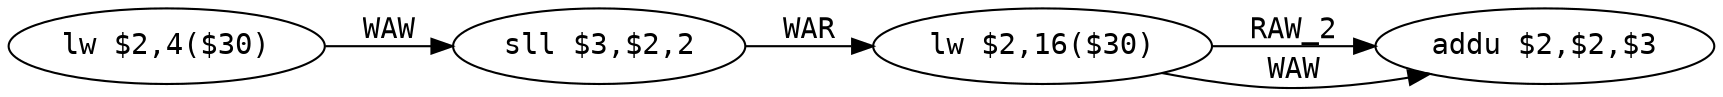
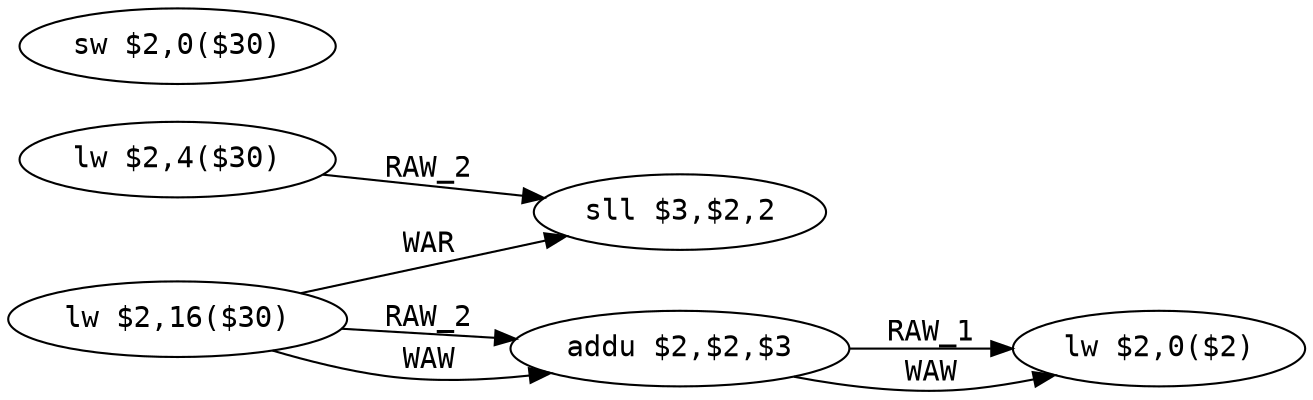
  digraph {
    fontname="DejaVu Sans Mono"
    rankdir=LR
    node [fontname="DejaVu Sans Mono" shape=ellipse]
    edge [fontname="DejaVu Sans Mono"]
    n1 [label="lw $2,4($30)"]
    n2 [label="sll $3,$2,2"]
    n3 [label="lw $2,16($30)"]
    n4 [label="addu $2,$2,$3"]
-   n1 -> n2 [label=WAW]
-   n2 -> n3 [label=WAR]
+   n5 [label="lw $2,0($2)"]
+   n6 [label="sw $2,0($30)"]
+   n1 -> n2 [label=RAW_2]
+   n3 -> n2 [label=WAR]
    n3 -> n4 [label=RAW_2]
    n3 -> n4 [label=WAW]
+   n4 -> n5 [label=RAW_1]
+   n4 -> n5 [label=WAW]
  }
